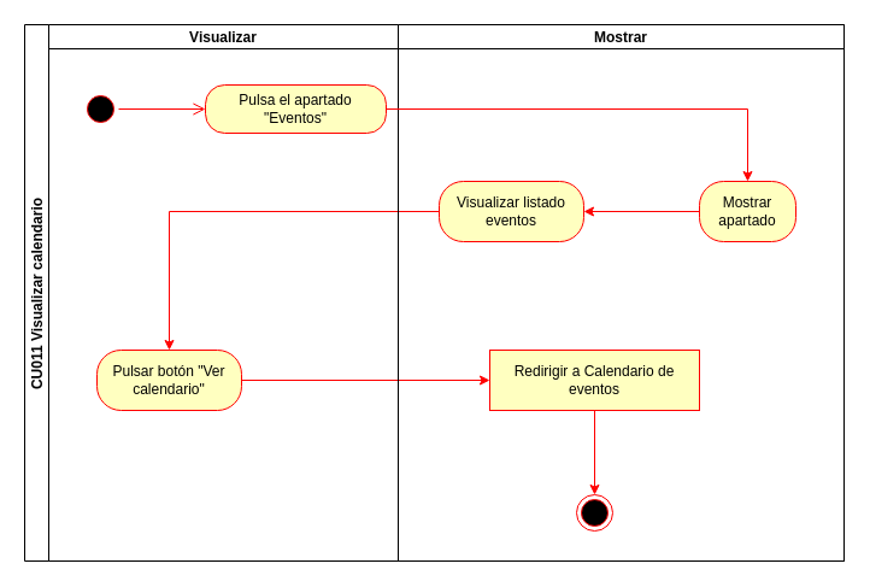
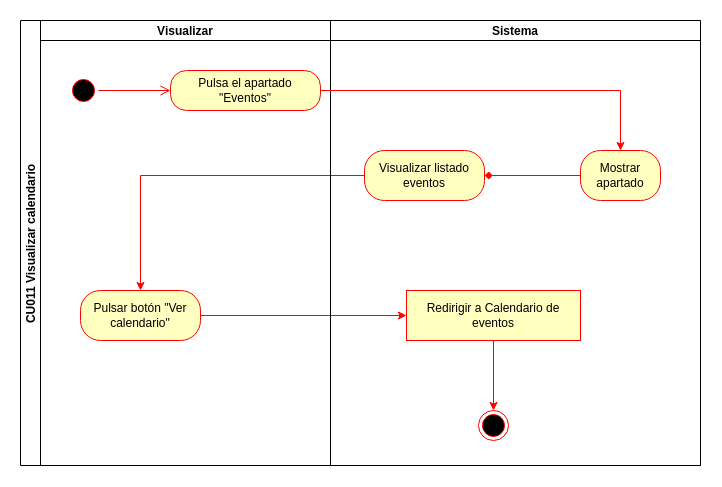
  <mxCell id="0" />
  <mxCell id="1" parent="0" />
  <mxCell id="2" value="CU011 Visualizar calendario" style="swimlane;childLayout=stackLayout;resizeParent=1;resizeParentMax=0;startSize=20;horizontal=0;horizontalStack=1;" vertex="1" parent="1"><mxGeometry x="20" y="20" width="680" height="445" as="geometry"><mxRectangle x="200" y="80" width="40" height="50" as="alternateBounds" /></mxGeometry></mxCell>
  <mxCell id="3" value="Visualizar" style="swimlane;startSize=20;" vertex="1" parent="2"><mxGeometry x="20" width="290" height="445" as="geometry" /></mxCell>
  <mxCell id="4" value="" style="ellipse;html=1;shape=startState;fillColor=#000000;strokeColor=#ff0000;fillStyle=auto;" vertex="1" parent="3"><mxGeometry x="28" y="55" width="30" height="30" as="geometry" /></mxCell>
  <mxCell id="5" value="Pulsa el apartado &quot;Eventos&quot;" style="rounded=1;whiteSpace=wrap;html=1;arcSize=40;fontColor=#000000;fillColor=#ffffc0;strokeColor=#ff0000;" vertex="1" parent="3"><mxGeometry x="130" y="50" width="150" height="40" as="geometry" /></mxCell>
  <mxCell id="6" value="" style="edgeStyle=orthogonalEdgeStyle;html=1;verticalAlign=bottom;endArrow=open;endSize=8;strokeColor=#ff0000;rounded=0;exitX=1;exitY=0.5;exitDx=0;exitDy=0;" edge="1" parent="3" source="4"><mxGeometry relative="1" as="geometry"><mxPoint x="130" y="70" as="targetPoint" /><mxPoint x="82" y="75" as="sourcePoint" /><Array as="points"><mxPoint x="130" y="70" /></Array></mxGeometry></mxCell>
  <mxCell id="7" value="Pulsar botón &quot;Ver calendario&quot;" style="rounded=1;whiteSpace=wrap;html=1;arcSize=40;fontColor=#000000;fillColor=#ffffc0;strokeColor=#ff0000;" vertex="1" parent="3"><mxGeometry x="40" y="270" width="120" height="50" as="geometry" /></mxCell>
  <mxCell id="8" style="edgeStyle=orthogonalEdgeStyle;rounded=0;orthogonalLoop=1;jettySize=auto;html=1;exitX=0;exitY=0.5;exitDx=0;exitDy=0;entryX=0.5;entryY=0;entryDx=0;entryDy=0;strokeColor=light-dark(#ff0000, #ededed);" edge="1" parent="2" source="15" target="7"><mxGeometry relative="1" as="geometry" /></mxCell>
  <mxCell id="9" style="edgeStyle=orthogonalEdgeStyle;rounded=0;orthogonalLoop=1;jettySize=auto;html=1;exitX=1;exitY=0.5;exitDx=0;exitDy=0;strokeColor=light-dark(#ff0000, #ededed);" edge="1" parent="2" source="7" target="17"><mxGeometry relative="1" as="geometry" /></mxCell>
- <mxCell id="10" value="Mostrar" style="swimlane;startSize=20;" vertex="1" parent="2"><mxGeometry x="310" width="370" height="445" as="geometry"><mxRectangle x="310" width="40" height="720" as="alternateBounds" /></mxGeometry></mxCell>
- <mxCell id="11" style="edgeStyle=orthogonalEdgeStyle;rounded=0;orthogonalLoop=1;jettySize=auto;html=1;exitX=0;exitY=0.5;exitDx=0;exitDy=0;entryX=1;entryY=0.5;entryDx=0;entryDy=0;strokeColor=light-dark(#ff0000, #ededed);" edge="1" parent="10" source="12" target="15"><mxGeometry relative="1" as="geometry" /></mxCell>
+ <mxCell id="10" value="Sistema" style="swimlane;startSize=20;" vertex="1" parent="2"><mxGeometry x="310" width="370" height="445" as="geometry"><mxRectangle x="310" width="40" height="720" as="alternateBounds" /></mxGeometry></mxCell>
+ <mxCell id="11" style="edgeStyle=orthogonalEdgeStyle;rounded=0;orthogonalLoop=1;jettySize=auto;html=1;exitX=0;exitY=0.5;exitDx=0;exitDy=0;entryX=1;entryY=0.5;entryDx=0;entryDy=0;strokeColor=light-dark(#ff0000, #ededed);endArrow=diamond;" edge="1" parent="10" source="12" target="15"><mxGeometry relative="1" as="geometry" /></mxCell>
  <mxCell id="12" value="Mostrar apartado" style="rounded=1;whiteSpace=wrap;html=1;arcSize=40;fontColor=#000000;fillColor=#ffffc0;strokeColor=#ff0000;" vertex="1" parent="10"><mxGeometry x="250" y="130" width="80" height="50" as="geometry" /></mxCell>
  <mxCell id="13" value="" style="ellipse;html=1;shape=endState;fillColor=#000000;strokeColor=#ff0000;" vertex="1" parent="10"><mxGeometry x="148" y="390" width="30" height="30" as="geometry" /></mxCell>
  <mxCell id="14" style="edgeStyle=orthogonalEdgeStyle;rounded=0;orthogonalLoop=1;jettySize=auto;html=1;exitX=0.5;exitY=1;exitDx=0;exitDy=0;" edge="1" parent="10"><mxGeometry relative="1" as="geometry"><mxPoint x="86" y="360" as="sourcePoint" /><mxPoint x="86" y="360" as="targetPoint" /></mxGeometry></mxCell>
  <mxCell id="15" value="Visualizar listado eventos" style="rounded=1;whiteSpace=wrap;html=1;arcSize=40;fontColor=#000000;fillColor=#ffffc0;strokeColor=#ff0000;" vertex="1" parent="10"><mxGeometry x="34" y="130" width="120" height="50" as="geometry" /></mxCell>
  <mxCell id="16" style="edgeStyle=orthogonalEdgeStyle;rounded=0;orthogonalLoop=1;jettySize=auto;html=1;exitX=0.5;exitY=1;exitDx=0;exitDy=0;entryX=0.5;entryY=0;entryDx=0;entryDy=0;strokeColor=light-dark(#ff0000, #ededed);" edge="1" parent="10" source="17" target="13"><mxGeometry relative="1" as="geometry" /></mxCell>
  <mxCell id="17" value="Redirigir a Calendario de eventos" style="whiteSpace=wrap;html=1;arcSize=40;fontColor=#000000;fillColor=#ffffc0;strokeColor=#ff0000;rounded=0;" vertex="1" parent="10"><mxGeometry x="76" y="270" width="174" height="50" as="geometry" /></mxCell>
  <mxCell id="18" style="edgeStyle=orthogonalEdgeStyle;rounded=0;orthogonalLoop=1;jettySize=auto;html=1;exitX=1;exitY=0.5;exitDx=0;exitDy=0;entryX=0.5;entryY=0;entryDx=0;entryDy=0;strokeColor=light-dark(#ff0000, #ededed);" edge="1" parent="2" source="5" target="12"><mxGeometry relative="1" as="geometry" /></mxCell>
